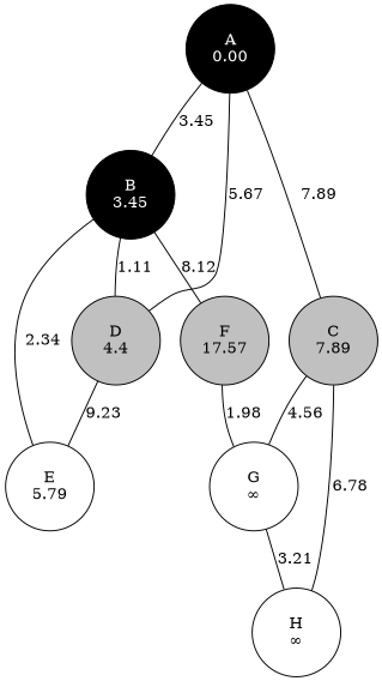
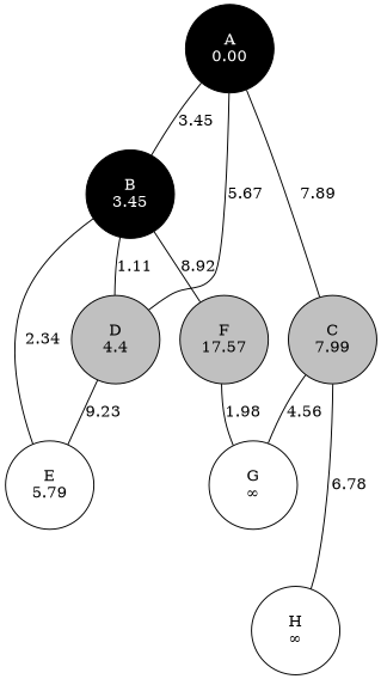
  strict graph {
    node [distance=None fillcolor=gray style=filled]
    n1 [distance=0.00 fillcolor=black fontcolor=white height=1.1 label="A\n0.00" width=1.1]
    n2 [distance=3.45 fillcolor=black fontcolor=white height=1.1 label="B\n3.45" width=1.1]
-   n3 [distance=7.89 height=1.1 label="C\n7.89" width=1.1]
+   n3 [distance=7.89 height=1.1 label="C\n7.99" width=1.1]
    n4 [distance=4.6 height=1.1 label="D\n4.4" width=1.1]
    n5 [distance=5.79 fillcolor=white height=1.1 label="E\n5.79" width=1.1]
    n6 [distance=11.57 height=1.1 label="F\n17.57" width=1.1]
    n7 [fillcolor=white height=1.1 label="G\n∞" width=1.1]
    n8 [fillcolor=white height=1.1 label="H\n∞" width=1.1]
    n1 -- n2 [label=3.45]
    n1 -- n3 [label=7.89]
    n1 -- n4 [label=5.67]
    n2 -- n4 [label=1.11]
    n2 -- n5 [label=2.34]
-   n2 -- n6 [label=8.12]
+   n2 -- n6 [label=8.92]
    n3 -- n7 [label=4.56]
    n3 -- n8 [label=6.78]
    n4 -- n5 [label=9.23]
    n6 -- n7 [label=1.98]
-   n7 -- n8 [label=3.21]
  }
